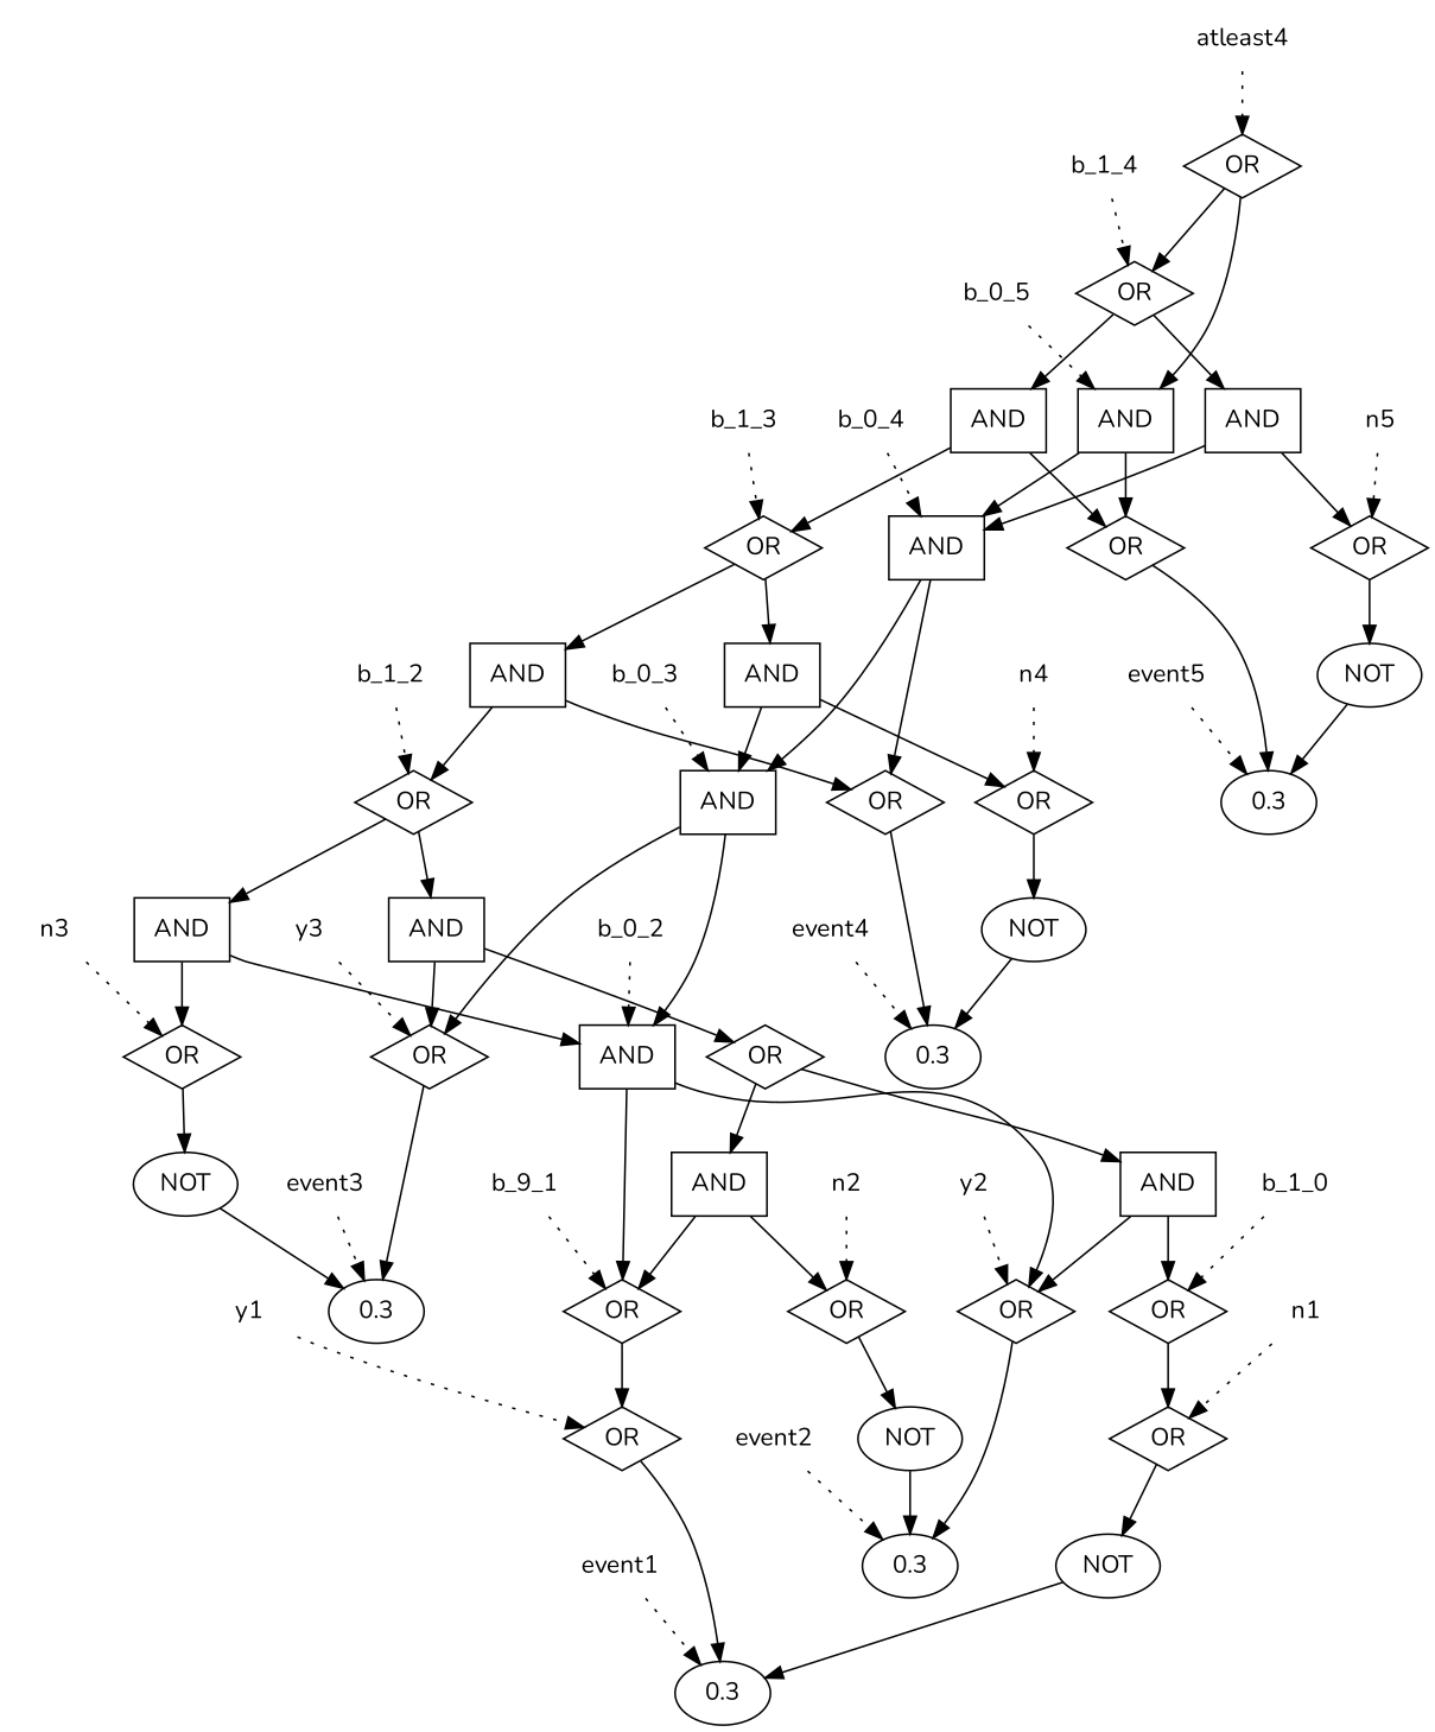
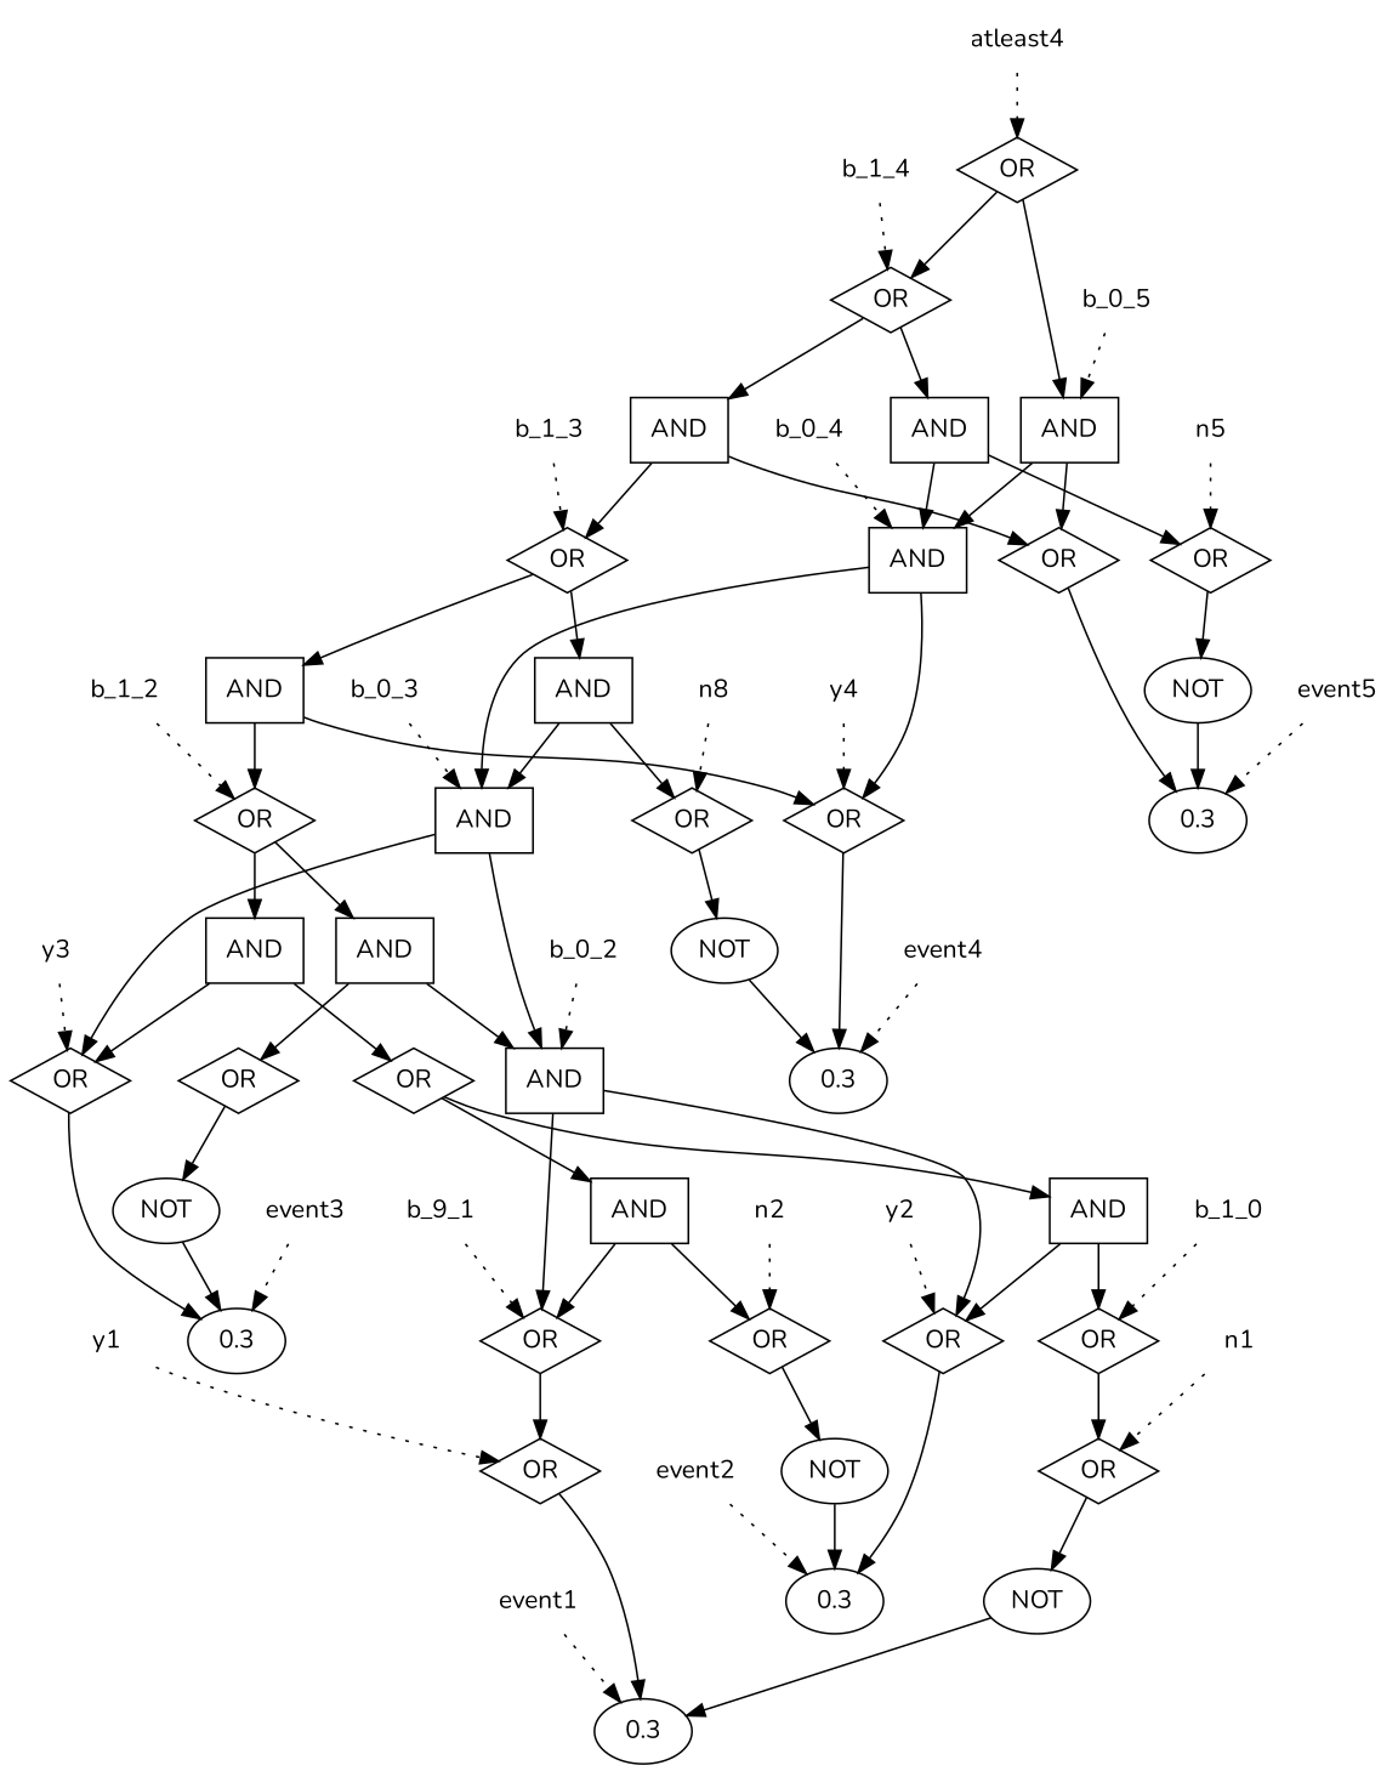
  digraph {
    fontname=Nunito
    node [fillcolor=white fontname=Nunito shape=plaintext style=filled]
    edge [fontname=Nunito]
    n1 [label=0.3 shape=ellipse]
    n2 [label=OR shape=diamond]
    n3 [label=NOT fillcolor="" shape="" style=""]
    n4 [label=OR shape=diamond]
    n5 [label=0.3 shape=ellipse]
    n6 [label=OR shape=diamond]
    n7 [label=AND shape=box]
    n8 [label=OR shape=diamond]
    n9 [label=OR shape=diamond]
    n10 [label=OR shape=diamond]
    n11 [label=NOT fillcolor="" shape="" style=""]
    n12 [label=AND shape=box]
    n13 [label=OR shape=diamond]
    n14 [label=0.3 shape=ellipse]
    n15 [label=OR shape=diamond]
    n16 [label=AND shape=box]
    n17 [label=AND shape=box]
    n18 [label=OR shape=diamond]
    n19 [label=NOT fillcolor="" shape="" style=""]
    n20 [label=AND shape=box]
    n21 [label=OR shape=diamond]
    n22 [label=0.3 shape=ellipse]
    n23 [label=OR shape=diamond]
    n24 [label=AND shape=box]
    n25 [label=AND shape=box]
    n26 [label=OR shape=diamond]
    n27 [label=NOT fillcolor="" shape="" style=""]
    n28 [label=AND shape=box]
    n29 [label=OR shape=diamond]
    n30 [label=0.3 shape=ellipse]
    n31 [label=OR shape=diamond]
    n32 [label=AND shape=box]
    n33 [label=AND shape=box]
    n34 [label=OR shape=diamond]
    n35 [label=NOT fillcolor="" shape="" style=""]
    n36 [label=AND shape=box]
    n37 [label=OR shape=diamond]
    n38 [label=AND shape=box]
    n39 [label=OR shape=diamond]
    n40 [label=event4 fillcolor="" style=""]
    n41 [label=b_0_3 fillcolor="" style=""]
    n42 [label=b_1_2 fillcolor="" style=""]
    n43 [label=event1 fillcolor="" style=""]
    n44 [label=event3 fillcolor="" style=""]
    n45 [label=b_0_5 fillcolor="" style=""]
    n46 [label=b_0_4 fillcolor="" style=""]
    n47 [label=b_1_0 fillcolor="" style=""]
    n48 [label=y1 fillcolor="" style=""]
-   n50 [label=n4 fillcolor="" style=""]
+   n49 [label=y4 fillcolor="" style=""]
+   n50 [label=n8 fillcolor="" style=""]
    n51 [label=b_1_4 fillcolor="" style=""]
    n52 [label=b_9_1 fillcolor="" style=""]
    n53 [label=atleast4 fillcolor="" style=""]
    n54 [label=event5 fillcolor="" style=""]
    n55 [label=n5 fillcolor="" style=""]
    n56 [label=b_1_3 fillcolor="" style=""]
    n57 [label=b_0_2 fillcolor="" style=""]
-   n58 [label=n3 fillcolor="" style=""]
    n59 [label=event2 fillcolor="" style=""]
    n60 [label=y3 fillcolor="" style=""]
    n61 [label=n2 fillcolor="" style=""]
    n62 [label=n1 fillcolor="" style=""]
    n63 [label=y2 fillcolor="" style=""]
    n2 -> n3
    n3 -> n1
    n4 -> n2
    n6 -> n5
    n7 -> n4
    n7 -> n6
    n8 -> n1
    n9 -> n8
    n10 -> n11
    n11 -> n5
    n12 -> n9
    n12 -> n10
    n13 -> n7
    n13 -> n12
    n15 -> n14
    n16 -> n13
    n16 -> n15
    n17 -> n6
    n17 -> n9
    n18 -> n19
    n19 -> n14
    n20 -> n17
    n20 -> n18
    n21 -> n16
    n21 -> n20
    n23 -> n22
    n24 -> n21
    n24 -> n23
    n25 -> n15
    n25 -> n17
    n26 -> n27
    n27 -> n22
    n28 -> n25
    n28 -> n26
    n29 -> n24
    n29 -> n28
    n31 -> n30
    n32 -> n29
    n32 -> n31
    n33 -> n23
    n33 -> n25
    n34 -> n35
    n35 -> n30
    n36 -> n33
    n36 -> n34
    n37 -> n32
    n37 -> n36
    n38 -> n31
    n38 -> n33
    n39 -> n37
    n39 -> n38
    n40 -> n22 [style=dotted]
    n41 -> n25 [style=dotted]
    n42 -> n21 [style=dotted]
    n43 -> n1 [style=dotted]
    n44 -> n14 [style=dotted]
    n45 -> n38 [style=dotted]
    n46 -> n33 [style=dotted]
    n47 -> n4 [style=dotted]
    n48 -> n8 [style=dotted]
+   n49 -> n23 [style=dotted]
    n50 -> n26 [style=dotted]
    n51 -> n37 [style=dotted]
    n52 -> n9 [style=dotted]
    n53 -> n39 [style=dotted]
    n54 -> n30 [style=dotted]
    n55 -> n34 [style=dotted]
    n56 -> n29 [style=dotted]
    n57 -> n17 [style=dotted]
-   n58 -> n18 [style=dotted]
    n59 -> n5 [style=dotted]
    n60 -> n15 [style=dotted]
    n61 -> n10 [style=dotted]
    n62 -> n2 [style=dotted]
    n63 -> n6 [style=dotted]
  }
